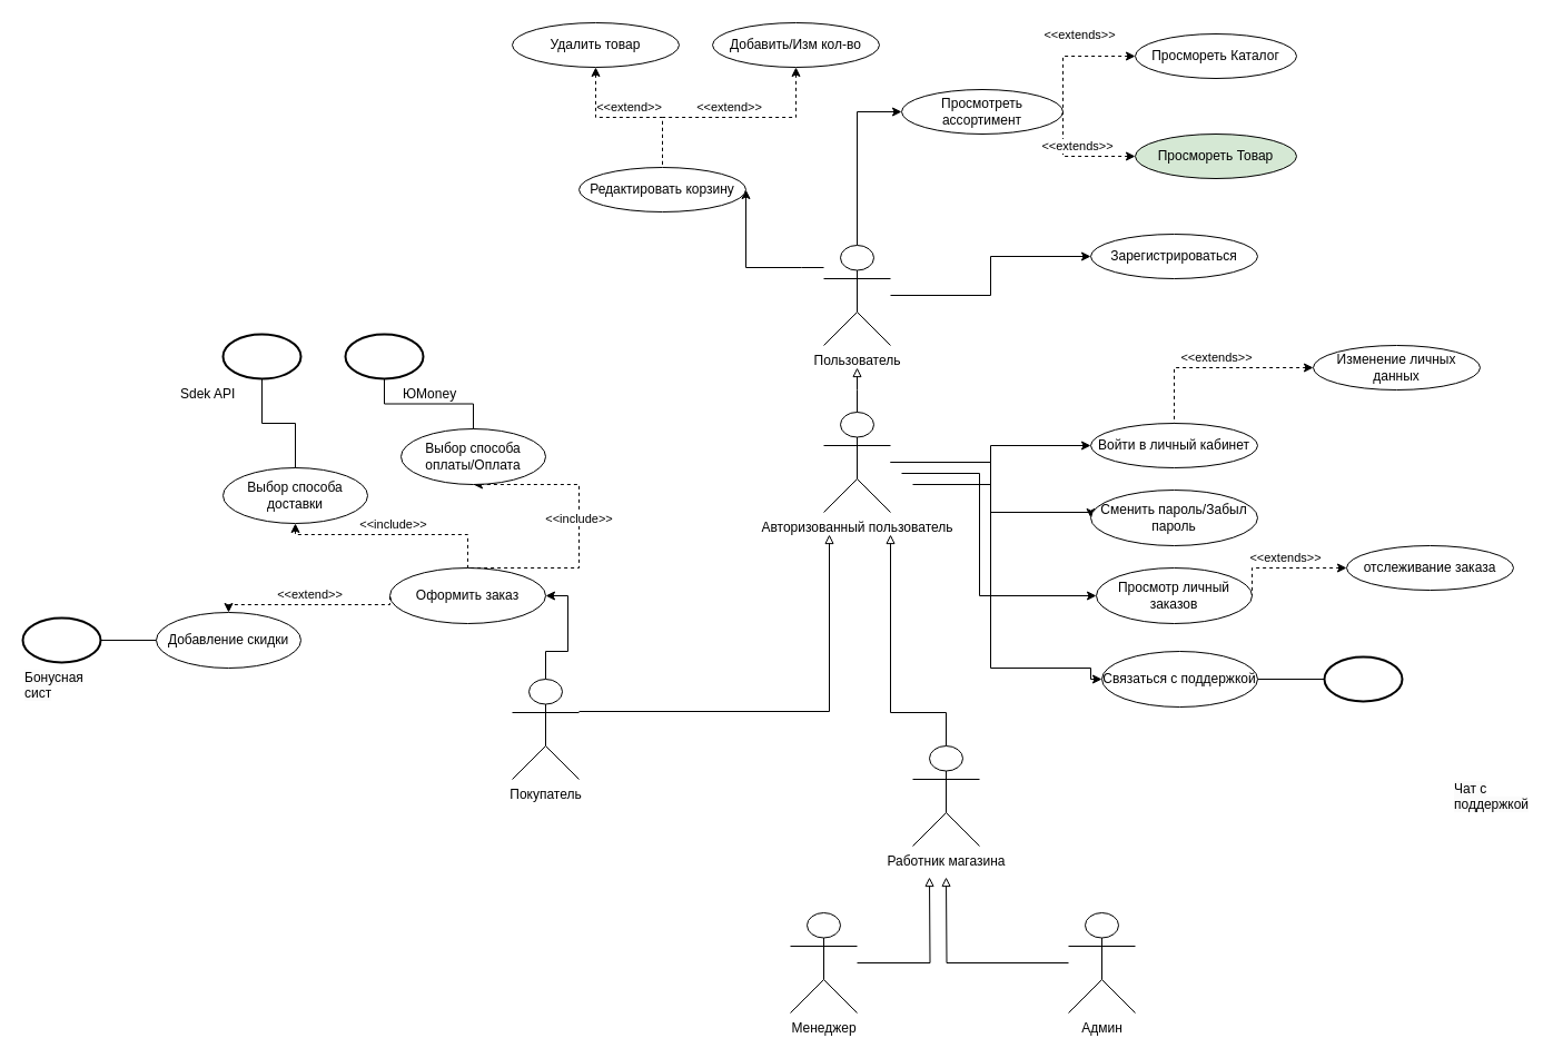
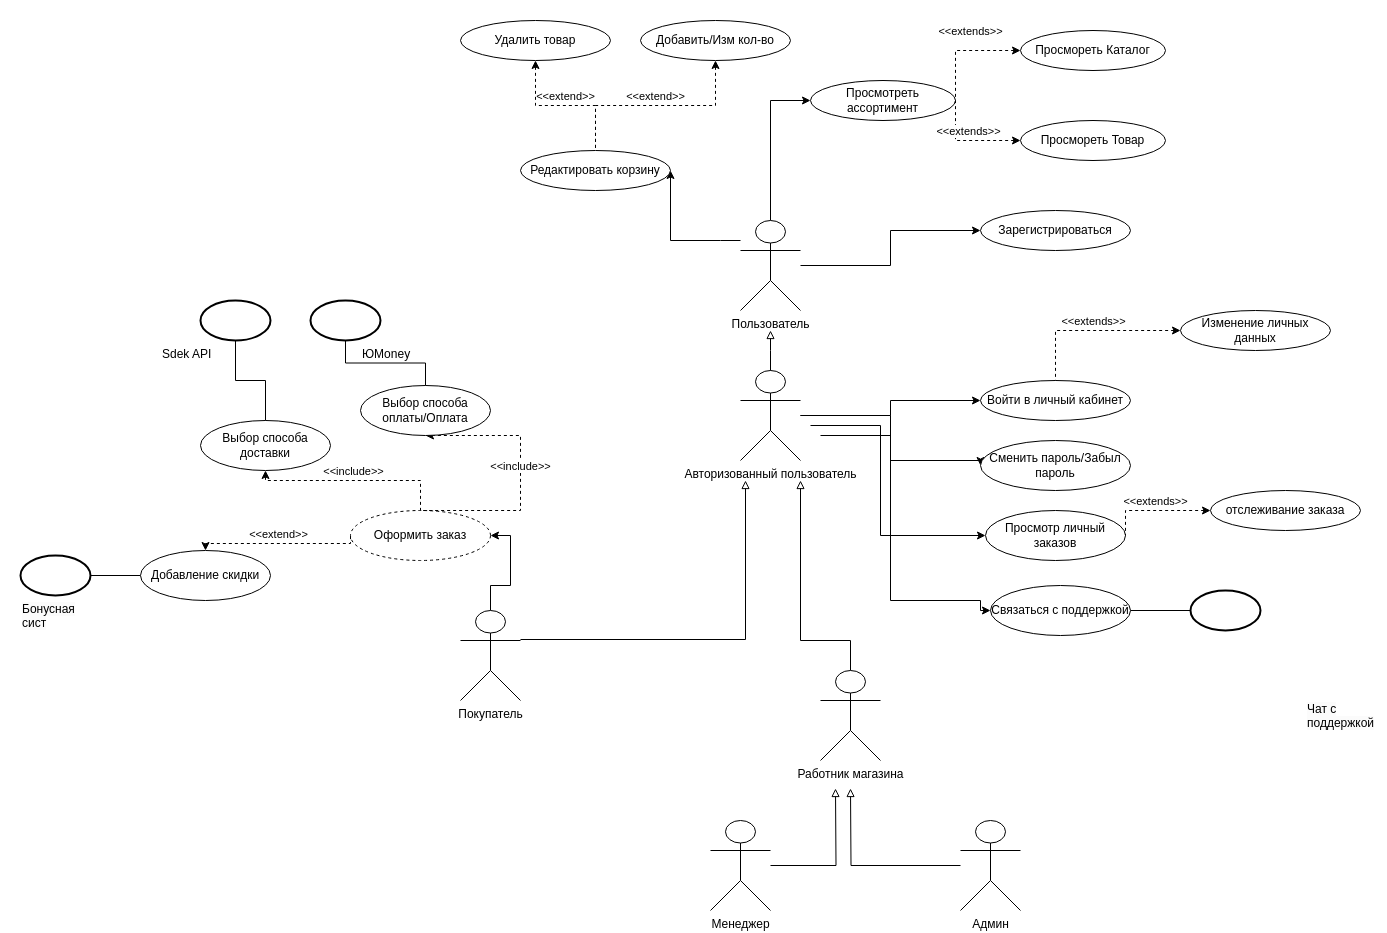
  <mxCell id="0" />
  <mxCell id="1" parent="0" />
  <mxCell id="2" style="edgeStyle=orthogonalEdgeStyle;rounded=0;orthogonalLoop=1;jettySize=auto;html=1;entryX=0;entryY=0.5;entryDx=0;entryDy=0;" edge="1" parent="1" source="5" target="17"><mxGeometry relative="1" as="geometry"><mxPoint x="1050" y="470" as="targetPoint" /><Array as="points"><mxPoint x="890" y="415" /><mxPoint x="890" y="460" /><mxPoint x="980" y="460" /></Array></mxGeometry></mxCell>
  <mxCell id="3" style="edgeStyle=orthogonalEdgeStyle;rounded=0;orthogonalLoop=1;jettySize=auto;html=1;entryX=0;entryY=0.5;entryDx=0;entryDy=0;" edge="1" parent="1" source="5" target="15"><mxGeometry relative="1" as="geometry" /></mxCell>
  <mxCell id="4" style="edgeStyle=orthogonalEdgeStyle;rounded=0;orthogonalLoop=1;jettySize=auto;html=1;entryX=0;entryY=0.5;entryDx=0;entryDy=0;" edge="1" parent="1" source="21" target="39"><mxGeometry relative="1" as="geometry"><mxPoint x="870" y="390" as="targetPoint" /></mxGeometry></mxCell>
  <mxCell id="5" value="Авторизованный пользователь" style="shape=umlActor;verticalLabelPosition=bottom;verticalAlign=top;html=1;outlineConnect=0;" vertex="1" parent="1"><mxGeometry x="740" y="370" width="60" height="90" as="geometry" /></mxCell>
  <mxCell id="6" style="edgeStyle=orthogonalEdgeStyle;rounded=0;orthogonalLoop=1;jettySize=auto;html=1;endArrow=block;endFill=0;" edge="1" parent="1" source="7"><mxGeometry relative="1" as="geometry"><mxPoint x="800" y="480" as="targetPoint" /><Array as="points"><mxPoint x="800" y="640" /></Array></mxGeometry></mxCell>
  <mxCell id="7" value="Работник магазина&lt;br&gt;" style="shape=umlActor;verticalLabelPosition=bottom;verticalAlign=top;html=1;outlineConnect=0;" vertex="1" parent="1"><mxGeometry x="820" y="670" width="60" height="90" as="geometry" /></mxCell>
  <mxCell id="8" style="edgeStyle=orthogonalEdgeStyle;rounded=0;orthogonalLoop=1;jettySize=auto;html=1;endArrow=block;endFill=0;" edge="1" parent="1" source="10"><mxGeometry relative="1" as="geometry"><mxPoint x="745" y="480" as="targetPoint" /><Array as="points"><mxPoint x="745" y="639" /></Array></mxGeometry></mxCell>
  <mxCell id="9" style="edgeStyle=orthogonalEdgeStyle;rounded=0;orthogonalLoop=1;jettySize=auto;html=1;entryX=1;entryY=0.5;entryDx=0;entryDy=0;" edge="1" parent="1" source="10" target="16"><mxGeometry relative="1" as="geometry" /></mxCell>
  <mxCell id="10" value="Покупатель&lt;br&gt;" style="shape=umlActor;verticalLabelPosition=bottom;verticalAlign=top;html=1;outlineConnect=0;" vertex="1" parent="1"><mxGeometry x="460" y="610" width="60" height="90" as="geometry" /></mxCell>
  <mxCell id="11" value="Менеджер" style="shape=umlActor;verticalLabelPosition=bottom;verticalAlign=top;html=1;outlineConnect=0;" vertex="1" parent="1"><mxGeometry x="710" y="820" width="60" height="90" as="geometry" /></mxCell>
  <mxCell id="12" value="Админ&lt;br&gt;" style="shape=umlActor;verticalLabelPosition=bottom;verticalAlign=top;html=1;outlineConnect=0;" vertex="1" parent="1"><mxGeometry x="960" y="820" width="60" height="90" as="geometry" /></mxCell>
  <mxCell id="13" style="edgeStyle=orthogonalEdgeStyle;rounded=0;orthogonalLoop=1;jettySize=auto;html=1;endArrow=block;endFill=0;" edge="1" parent="1" source="11"><mxGeometry relative="1" as="geometry"><mxPoint x="835" y="788" as="targetPoint" /><mxPoint x="830" y="739" as="sourcePoint" /></mxGeometry></mxCell>
  <mxCell id="14" style="edgeStyle=orthogonalEdgeStyle;rounded=0;orthogonalLoop=1;jettySize=auto;html=1;endArrow=block;endFill=0;" edge="1" parent="1" source="12"><mxGeometry relative="1" as="geometry"><mxPoint x="850" y="788" as="targetPoint" /><mxPoint x="750" y="888" as="sourcePoint" /></mxGeometry></mxCell>
  <mxCell id="15" value="Войти в личный кабинет" style="ellipse;whiteSpace=wrap;html=1;" vertex="1" parent="1"><mxGeometry x="980" y="380" width="150" height="40" as="geometry" /></mxCell>
- <mxCell id="16" value="Оформить заказ" style="ellipse;whiteSpace=wrap;html=1;" vertex="1" parent="1"><mxGeometry x="350" y="510" width="140" height="50" as="geometry" /></mxCell>
+ <mxCell id="16" value="Оформить заказ" style="ellipse;whiteSpace=wrap;html=1;dashed=1;" vertex="1" parent="1"><mxGeometry x="350" y="510" width="140" height="50" as="geometry" /></mxCell>
  <mxCell id="17" value="Сменить пароль/Забыл пароль" style="ellipse;whiteSpace=wrap;html=1;" vertex="1" parent="1"><mxGeometry x="980" y="440" width="150" height="50" as="geometry" /></mxCell>
  <mxCell id="18" value="Просмотреть ассортимент" style="ellipse;whiteSpace=wrap;html=1;" vertex="1" parent="1"><mxGeometry x="810" y="80" width="145" height="40" as="geometry" /></mxCell>
  <mxCell id="19" style="edgeStyle=orthogonalEdgeStyle;rounded=0;orthogonalLoop=1;jettySize=auto;html=1;entryX=1;entryY=0.5;entryDx=0;entryDy=0;" edge="1" parent="1" source="21" target="23"><mxGeometry relative="1" as="geometry"><Array as="points"><mxPoint x="720" y="240" /><mxPoint x="720" y="240" /></Array></mxGeometry></mxCell>
  <mxCell id="20" style="edgeStyle=orthogonalEdgeStyle;rounded=0;orthogonalLoop=1;jettySize=auto;html=1;entryX=0;entryY=0.5;entryDx=0;entryDy=0;" edge="1" parent="1" source="21" target="18"><mxGeometry relative="1" as="geometry"><mxPoint x="760" y="100" as="targetPoint" /><Array as="points"><mxPoint x="770" y="100" /></Array></mxGeometry></mxCell>
  <mxCell id="21" value="Пользователь&lt;br&gt;" style="shape=umlActor;verticalLabelPosition=bottom;verticalAlign=top;html=1;outlineConnect=0;" vertex="1" parent="1"><mxGeometry x="740" y="220" width="60" height="90" as="geometry" /></mxCell>
  <mxCell id="22" style="edgeStyle=orthogonalEdgeStyle;rounded=0;orthogonalLoop=1;jettySize=auto;html=1;endArrow=block;endFill=0;" edge="1" parent="1" source="5"><mxGeometry relative="1" as="geometry"><mxPoint x="720" y="649" as="sourcePoint" /><mxPoint x="770" y="330" as="targetPoint" /><Array as="points" /></mxGeometry></mxCell>
  <mxCell id="23" value="Редактировать корзину" style="ellipse;whiteSpace=wrap;html=1;" vertex="1" parent="1"><mxGeometry x="520" y="150" width="150" height="40" as="geometry" /></mxCell>
  <mxCell id="24" value="&amp;lt;&amp;lt;extend&amp;gt;&amp;gt;" style="html=1;verticalAlign=bottom;endArrow=none;dashed=1;endSize=8;edgeStyle=elbowEdgeStyle;elbow=vertical;curved=0;rounded=0;startArrow=classic;startFill=1;endFill=0;entryX=0.5;entryY=0;entryDx=0;entryDy=0;exitX=0.5;exitY=1;exitDx=0;exitDy=0;" edge="1" parent="1" source="25" target="23"><mxGeometry relative="1" as="geometry"><mxPoint x="600" y="100" as="sourcePoint" /><mxPoint x="540" y="120" as="targetPoint" /></mxGeometry></mxCell>
  <mxCell id="25" value="Добавить/Изм кол-во" style="ellipse;whiteSpace=wrap;html=1;" vertex="1" parent="1"><mxGeometry x="640" y="20" width="150" height="40" as="geometry" /></mxCell>
  <mxCell id="26" value="Удалить товар" style="ellipse;whiteSpace=wrap;html=1;" vertex="1" parent="1"><mxGeometry x="460" y="20" width="150" height="40" as="geometry" /></mxCell>
  <mxCell id="27" value="&amp;lt;&amp;lt;extend&amp;gt;&amp;gt;" style="html=1;verticalAlign=bottom;endArrow=none;dashed=1;endSize=8;edgeStyle=elbowEdgeStyle;elbow=vertical;curved=0;rounded=0;startArrow=classic;startFill=1;endFill=0;entryX=0.5;entryY=0;entryDx=0;entryDy=0;exitX=0.5;exitY=1;exitDx=0;exitDy=0;" edge="1" parent="1" source="26" target="23"><mxGeometry relative="1" as="geometry"><mxPoint x="715" y="120" as="sourcePoint" /><mxPoint x="610" y="195" as="targetPoint" /></mxGeometry></mxCell>
  <mxCell id="28" value="Просмореть Каталог" style="ellipse;whiteSpace=wrap;html=1;" vertex="1" parent="1"><mxGeometry x="1020" y="30" width="145" height="40" as="geometry" /></mxCell>
- <mxCell id="29" value="Просмореть Товар" style="ellipse;whiteSpace=wrap;html=1;fillColor=#d5e8d4;" vertex="1" parent="1"><mxGeometry x="1020" y="120" width="145" height="40" as="geometry" /></mxCell>
+ <mxCell id="29" value="Просмореть Товар" style="ellipse;whiteSpace=wrap;html=1;" vertex="1" parent="1"><mxGeometry x="1020" y="120" width="145" height="40" as="geometry" /></mxCell>
  <mxCell id="30" value="&amp;lt;&amp;lt;extends&amp;gt;&amp;gt;" style="html=1;verticalAlign=bottom;endArrow=none;dashed=1;endSize=8;edgeStyle=elbowEdgeStyle;elbow=vertical;curved=0;rounded=0;startArrow=classic;startFill=1;endFill=0;entryX=1;entryY=0.5;entryDx=0;entryDy=0;exitX=0;exitY=0.5;exitDx=0;exitDy=0;" edge="1" parent="1" source="28" target="18"><mxGeometry x="-0.13" y="-10" relative="1" as="geometry"><mxPoint x="625" y="180" as="sourcePoint" /><mxPoint x="515" y="230" as="targetPoint" /><Array as="points"><mxPoint x="900" y="50" /><mxPoint x="900" y="30" /></Array><mxPoint as="offset" /></mxGeometry></mxCell>
  <mxCell id="31" value="&amp;lt;&amp;lt;extends&amp;gt;&amp;gt;" style="html=1;verticalAlign=bottom;endArrow=none;dashed=1;endSize=8;edgeStyle=elbowEdgeStyle;elbow=vertical;curved=0;rounded=0;startArrow=classic;startFill=1;endFill=0;entryX=1;entryY=0.5;entryDx=0;entryDy=0;exitX=0;exitY=0.5;exitDx=0;exitDy=0;" edge="1" parent="1" source="29" target="18"><mxGeometry x="-0.003" relative="1" as="geometry"><mxPoint x="1068" y="20" as="sourcePoint" /><mxPoint x="893" y="90" as="targetPoint" /><Array as="points"><mxPoint x="990" y="140" /></Array><mxPoint as="offset" /></mxGeometry></mxCell>
  <mxCell id="32" value="&amp;lt;&amp;lt;include&amp;gt;&amp;gt;" style="html=1;verticalAlign=bottom;endArrow=none;dashed=1;endSize=8;edgeStyle=elbowEdgeStyle;elbow=vertical;curved=0;rounded=0;startArrow=classic;startFill=1;endFill=0;entryX=0.5;entryY=0;entryDx=0;entryDy=0;exitX=0.5;exitY=1;exitDx=0;exitDy=0;" edge="1" parent="1" source="33" target="16"><mxGeometry relative="1" as="geometry"><mxPoint x="540" y="430" as="sourcePoint" /><mxPoint x="472.5" y="400" as="targetPoint" /><Array as="points"><mxPoint x="520" y="450" /></Array><mxPoint as="offset" /></mxGeometry></mxCell>
  <mxCell id="33" value="Выбор способа оплаты/Оплата" style="ellipse;whiteSpace=wrap;html=1;" vertex="1" parent="1"><mxGeometry x="360" y="385" width="130" height="50" as="geometry" /></mxCell>
  <mxCell id="34" value="&amp;lt;&amp;lt;include&amp;gt;&amp;gt;" style="html=1;verticalAlign=bottom;endArrow=none;dashed=1;endSize=8;edgeStyle=elbowEdgeStyle;elbow=vertical;curved=0;rounded=0;startArrow=classic;startFill=1;endFill=0;entryX=0.5;entryY=0;entryDx=0;entryDy=0;exitX=0.5;exitY=1;exitDx=0;exitDy=0;" edge="1" parent="1" source="35" target="16"><mxGeometry relative="1" as="geometry"><mxPoint x="410" y="435" as="sourcePoint" /><mxPoint x="550" y="510" as="targetPoint" /><Array as="points"><mxPoint x="460" y="480" /><mxPoint x="470" y="470" /></Array><mxPoint as="offset" /></mxGeometry></mxCell>
  <mxCell id="35" value="Выбор способа доставки" style="ellipse;whiteSpace=wrap;html=1;" vertex="1" parent="1"><mxGeometry x="200" y="420" width="130" height="50" as="geometry" /></mxCell>
  <mxCell id="36" style="edgeStyle=orthogonalEdgeStyle;rounded=0;orthogonalLoop=1;jettySize=auto;html=1;entryX=1;entryY=0.5;entryDx=0;entryDy=0;entryPerimeter=0;endArrow=none;endFill=0;" edge="1" parent="1" source="37" target="40"><mxGeometry relative="1" as="geometry" /></mxCell>
  <mxCell id="37" value="Добавление скидки" style="ellipse;whiteSpace=wrap;html=1;" vertex="1" parent="1"><mxGeometry x="140" y="550" width="130" height="50" as="geometry" /></mxCell>
  <mxCell id="38" value="&amp;lt;&amp;lt;extend&amp;gt;&amp;gt;" style="html=1;verticalAlign=bottom;endArrow=none;dashed=1;endSize=8;edgeStyle=elbowEdgeStyle;elbow=vertical;curved=0;rounded=0;startArrow=classic;startFill=1;endFill=0;entryX=0;entryY=0.5;entryDx=0;entryDy=0;exitX=0.5;exitY=0;exitDx=0;exitDy=0;" edge="1" parent="1" source="37" target="16"><mxGeometry x="0.004" relative="1" as="geometry"><mxPoint x="455" y="130" as="sourcePoint" /><mxPoint x="515" y="220" as="targetPoint" /><mxPoint as="offset" /></mxGeometry></mxCell>
  <mxCell id="39" value="Зарегистрироваться" style="ellipse;whiteSpace=wrap;html=1;" vertex="1" parent="1"><mxGeometry x="980" y="210" width="150" height="40" as="geometry" /></mxCell>
  <mxCell id="40" value="" style="strokeWidth=2;html=1;shape=mxgraph.flowchart.start_2;whiteSpace=wrap;" vertex="1" parent="1"><mxGeometry x="20" y="555" width="70" height="40" as="geometry" /></mxCell>
  <mxCell id="41" value="&lt;meta charset=&quot;utf-8&quot;&gt;&lt;span style=&quot;color: rgb(0, 0, 0); font-family: Helvetica; font-size: 12px; font-style: normal; font-variant-ligatures: normal; font-variant-caps: normal; font-weight: 400; letter-spacing: normal; orphans: 2; text-align: center; text-indent: 0px; text-transform: none; widows: 2; word-spacing: 0px; -webkit-text-stroke-width: 0px; background-color: rgb(251, 251, 251); text-decoration-thickness: initial; text-decoration-style: initial; text-decoration-color: initial; float: none; display: inline !important;&quot;&gt;Бонусная сист&lt;/span&gt;" style="text;whiteSpace=wrap;html=1;" vertex="1" parent="1"><mxGeometry x="20" y="595" width="60" height="40" as="geometry" /></mxCell>
  <mxCell id="42" value="" style="strokeWidth=2;html=1;shape=mxgraph.flowchart.start_2;whiteSpace=wrap;" vertex="1" parent="1"><mxGeometry x="200" y="300" width="70" height="40" as="geometry" /></mxCell>
  <mxCell id="43" style="edgeStyle=orthogonalEdgeStyle;rounded=0;orthogonalLoop=1;jettySize=auto;html=1;entryX=0.5;entryY=1;entryDx=0;entryDy=0;entryPerimeter=0;endArrow=none;endFill=0;exitX=0.5;exitY=0;exitDx=0;exitDy=0;" edge="1" parent="1" source="35" target="42"><mxGeometry relative="1" as="geometry"><mxPoint x="270" y="575" as="sourcePoint" /><mxPoint x="190" y="575" as="targetPoint" /></mxGeometry></mxCell>
  <mxCell id="44" value="&lt;div style=&quot;text-align: center;&quot;&gt;Sdek API&lt;/div&gt;" style="text;whiteSpace=wrap;html=1;" vertex="1" parent="1"><mxGeometry x="160" y="340" width="60" height="40" as="geometry" /></mxCell>
  <mxCell id="45" value="" style="strokeWidth=2;html=1;shape=mxgraph.flowchart.start_2;whiteSpace=wrap;" vertex="1" parent="1"><mxGeometry x="310" y="300" width="70" height="40" as="geometry" /></mxCell>
  <mxCell id="46" style="edgeStyle=orthogonalEdgeStyle;rounded=0;orthogonalLoop=1;jettySize=auto;html=1;entryX=0.5;entryY=1;entryDx=0;entryDy=0;entryPerimeter=0;endArrow=none;endFill=0;exitX=0.5;exitY=0;exitDx=0;exitDy=0;" edge="1" parent="1" source="33" target="45"><mxGeometry relative="1" as="geometry"><mxPoint x="395" y="420" as="sourcePoint" /><mxPoint x="365" y="340" as="targetPoint" /></mxGeometry></mxCell>
  <mxCell id="47" value="&lt;div style=&quot;text-align: center;&quot;&gt;ЮMoney&lt;/div&gt;" style="text;whiteSpace=wrap;html=1;" vertex="1" parent="1"><mxGeometry x="360" y="340" width="60" height="40" as="geometry" /></mxCell>
  <mxCell id="48" value="Изменение личных данных" style="ellipse;whiteSpace=wrap;html=1;" vertex="1" parent="1"><mxGeometry x="1180" y="310" width="150" height="40" as="geometry" /></mxCell>
  <mxCell id="49" value="&amp;lt;&amp;lt;extends&amp;gt;&amp;gt;" style="html=1;verticalAlign=bottom;endArrow=none;dashed=1;endSize=8;edgeStyle=elbowEdgeStyle;elbow=vertical;curved=0;rounded=0;startArrow=classic;startFill=1;endFill=0;entryX=0.5;entryY=0;entryDx=0;entryDy=0;exitX=0;exitY=0.5;exitDx=0;exitDy=0;" edge="1" parent="1" source="48" target="15"><mxGeometry x="-0.003" relative="1" as="geometry"><mxPoint x="1030" y="150" as="sourcePoint" /><mxPoint x="965" y="110" as="targetPoint" /><Array as="points"><mxPoint x="1110" y="330" /></Array><mxPoint as="offset" /></mxGeometry></mxCell>
  <mxCell id="50" value="Просмотр личный заказов" style="ellipse;whiteSpace=wrap;html=1;" vertex="1" parent="1"><mxGeometry x="985" y="510" width="140" height="50" as="geometry" /></mxCell>
  <mxCell id="51" value="отслеживание заказа" style="ellipse;whiteSpace=wrap;html=1;" vertex="1" parent="1"><mxGeometry x="1210" y="490" width="150" height="40" as="geometry" /></mxCell>
  <mxCell id="52" style="edgeStyle=orthogonalEdgeStyle;rounded=0;orthogonalLoop=1;jettySize=auto;html=1;entryX=0;entryY=0.5;entryDx=0;entryDy=0;" edge="1" parent="1" target="50"><mxGeometry relative="1" as="geometry"><mxPoint x="990" y="475" as="targetPoint" /><mxPoint x="810" y="425" as="sourcePoint" /><Array as="points"><mxPoint x="880" y="425" /><mxPoint x="880" y="535" /></Array></mxGeometry></mxCell>
  <mxCell id="53" value="&amp;lt;&amp;lt;extends&amp;gt;&amp;gt;" style="html=1;verticalAlign=bottom;endArrow=none;dashed=1;endSize=8;edgeStyle=elbowEdgeStyle;elbow=vertical;curved=0;rounded=0;startArrow=classic;startFill=1;endFill=0;entryX=1;entryY=0.5;entryDx=0;entryDy=0;exitX=0;exitY=0.5;exitDx=0;exitDy=0;" edge="1" parent="1" source="51" target="50"><mxGeometry x="-0.003" relative="1" as="geometry"><mxPoint x="1190" y="340" as="sourcePoint" /><mxPoint x="1065" y="390" as="targetPoint" /><Array as="points"><mxPoint x="1160" y="510" /></Array><mxPoint as="offset" /></mxGeometry></mxCell>
  <mxCell id="54" value="" style="edgeStyle=orthogonalEdgeStyle;rounded=0;orthogonalLoop=1;jettySize=auto;html=1;entryX=0;entryY=0.5;entryDx=0;entryDy=0;entryPerimeter=0;endArrow=none;endFill=0;" edge="1" parent="1" source="55" target="57"><mxGeometry relative="1" as="geometry" /></mxCell>
  <mxCell id="55" value="Связаться с поддержкой" style="ellipse;whiteSpace=wrap;html=1;" vertex="1" parent="1"><mxGeometry x="990" y="585" width="140" height="50" as="geometry" /></mxCell>
  <mxCell id="56" style="edgeStyle=orthogonalEdgeStyle;rounded=0;orthogonalLoop=1;jettySize=auto;html=1;entryX=0;entryY=0.5;entryDx=0;entryDy=0;" edge="1" parent="1" target="55"><mxGeometry relative="1" as="geometry"><mxPoint x="995" y="545" as="targetPoint" /><mxPoint x="820" y="435" as="sourcePoint" /><Array as="points"><mxPoint x="890" y="435" /><mxPoint x="890" y="600" /><mxPoint x="980" y="600" /></Array></mxGeometry></mxCell>
  <mxCell id="57" value="" style="strokeWidth=2;html=1;shape=mxgraph.flowchart.start_2;whiteSpace=wrap;" vertex="1" parent="1"><mxGeometry x="1190" y="590" width="70" height="40" as="geometry" /></mxCell>
  <mxCell id="58" value="&lt;span style=&quot;color: rgb(0, 0, 0); font-family: Helvetica; font-size: 12px; font-style: normal; font-variant-ligatures: normal; font-variant-caps: normal; font-weight: 400; letter-spacing: normal; orphans: 2; text-align: center; text-indent: 0px; text-transform: none; widows: 2; word-spacing: 0px; -webkit-text-stroke-width: 0px; background-color: rgb(251, 251, 251); text-decoration-thickness: initial; text-decoration-style: initial; text-decoration-color: initial; float: none; display: inline !important;&quot;&gt;Чат с поддержкой&lt;/span&gt;" style="text;whiteSpace=wrap;html=1;" vertex="1" parent="1"><mxGeometry x="1305" y="695" width="60" height="40" as="geometry" /></mxCell>
